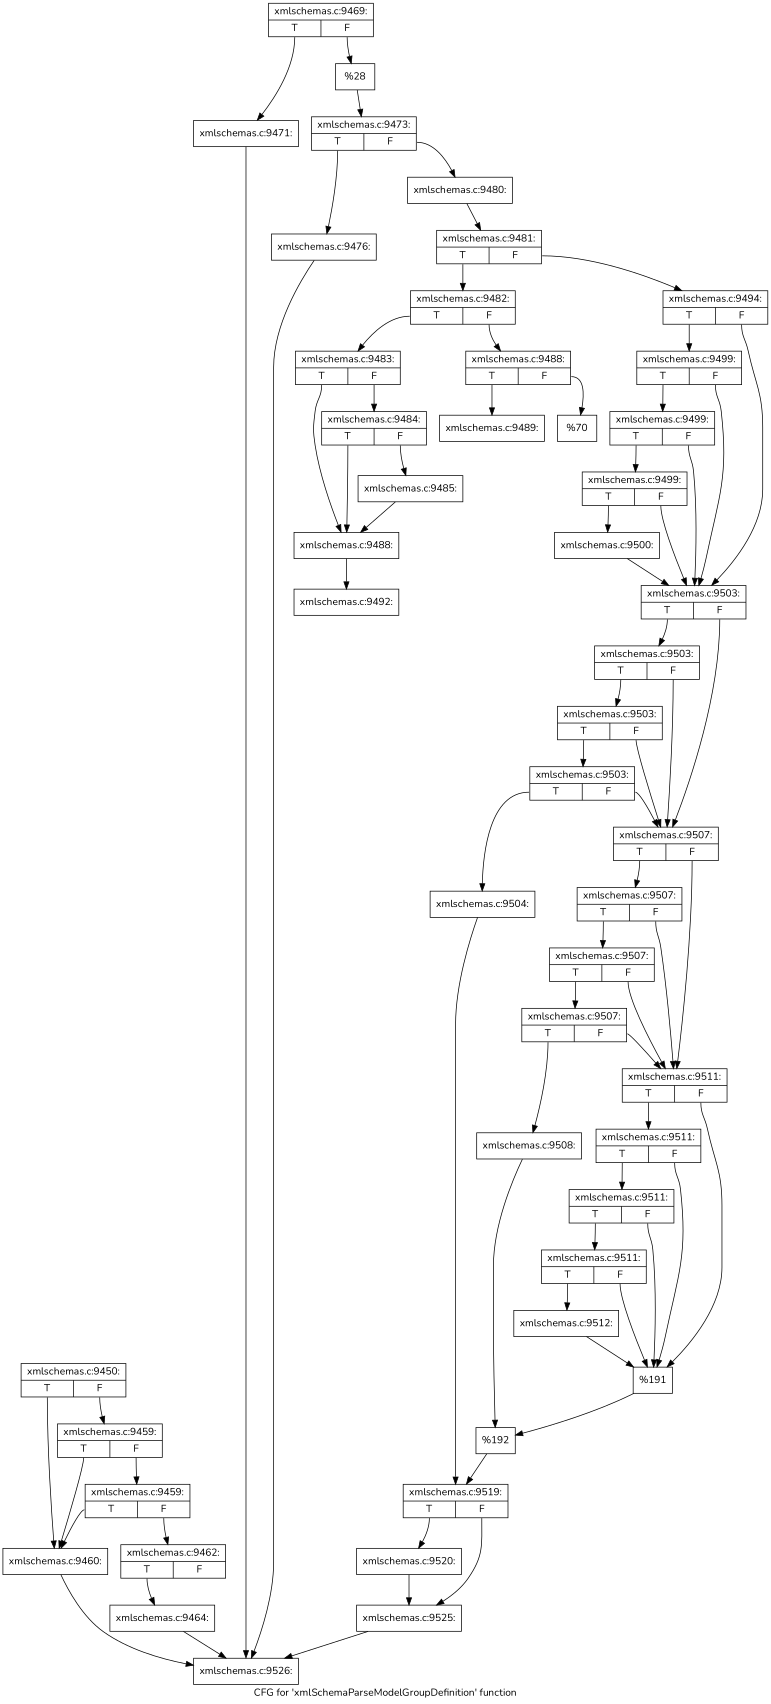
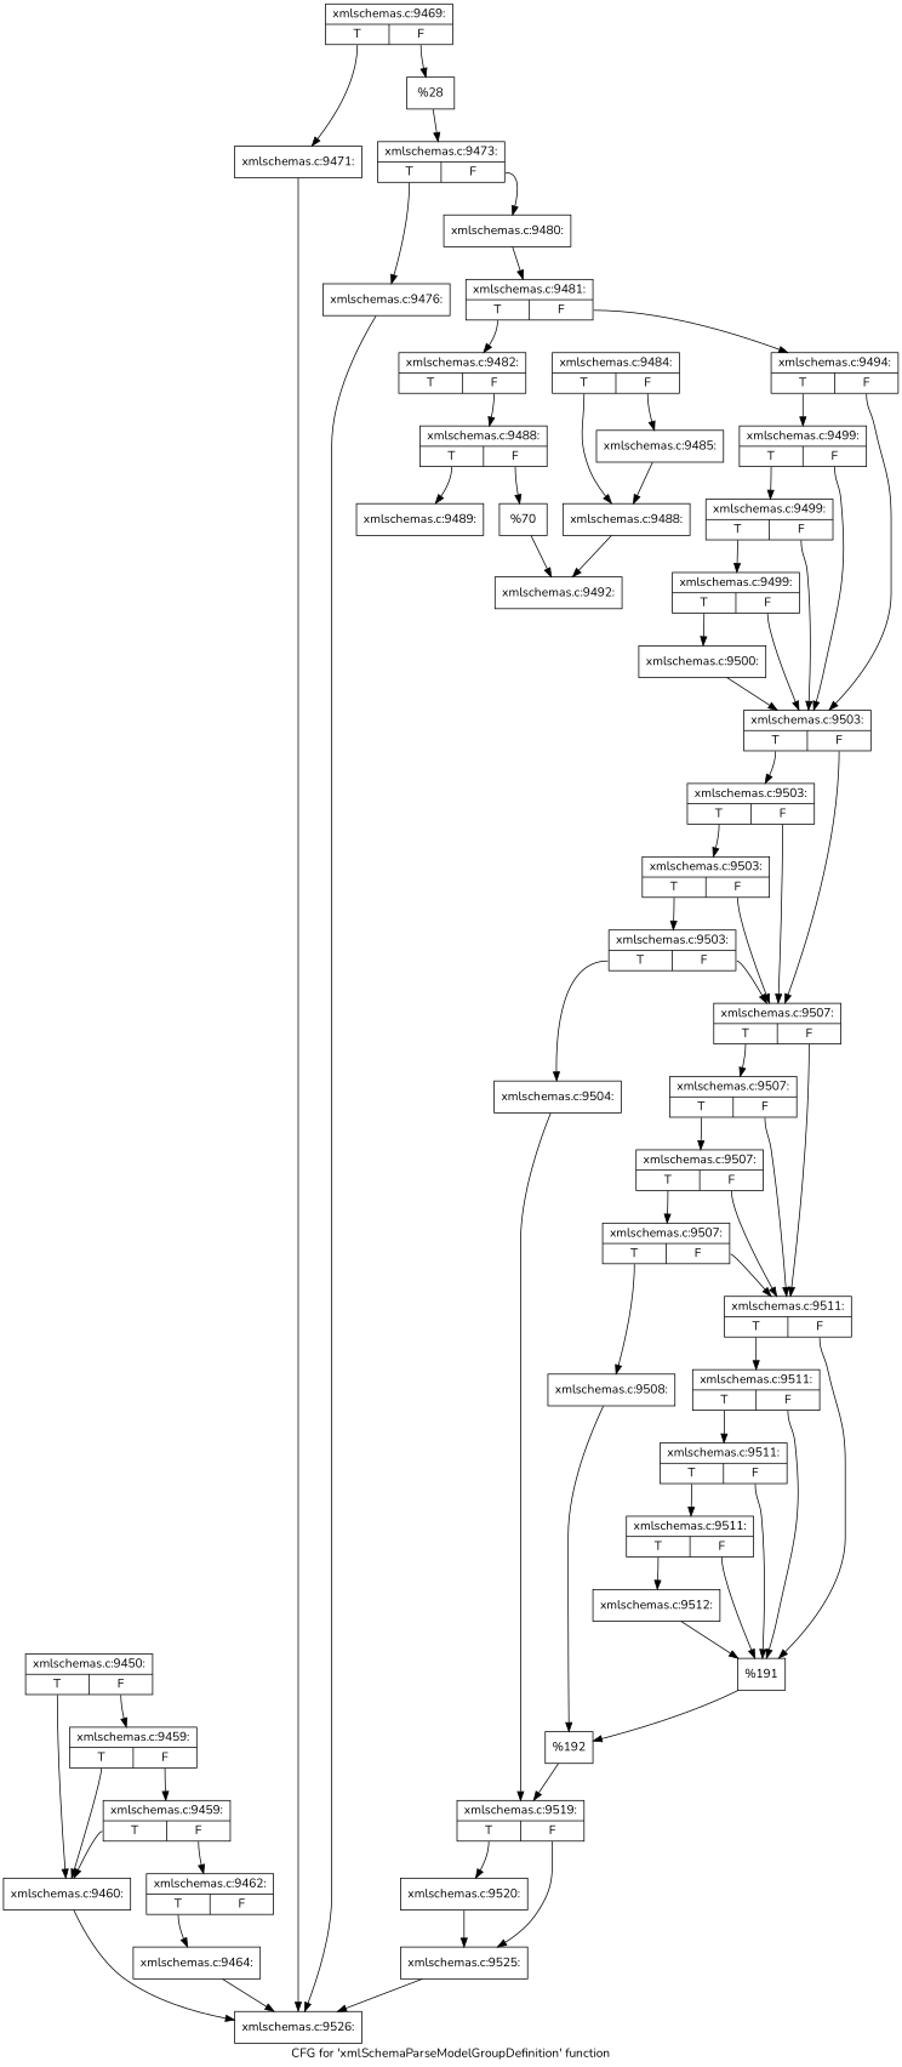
  digraph {
    fontname=Nunito
    label="CFG for 'xmlSchemaParseModelGroupDefinition' function"
    node [fontname=Nunito shape=record]
    edge [fontname=Nunito tailport=s0]
    n1 [label="{xmlschemas.c:9450:|{<s0>T|<s1>F}}"]
    n2 [label="{xmlschemas.c:9460:}"]
    n3 [label="{xmlschemas.c:9459:|{<s0>T|<s1>F}}"]
    n4 [label="{xmlschemas.c:9526:}"]
    n5 [label="{xmlschemas.c:9459:|{<s0>T|<s1>F}}"]
    n6 [label="{xmlschemas.c:9462:|{<s0>T|<s1>F}}"]
    n7 [label="{xmlschemas.c:9464:}"]
    n8 [label="{xmlschemas.c:9469:|{<s0>T|<s1>F}}"]
    n9 [label="{xmlschemas.c:9471:}"]
    n10 [label="{%28}"]
    n11 [label="{xmlschemas.c:9473:|{<s0>T|<s1>F}}"]
    n12 [label="{xmlschemas.c:9476:}"]
    n13 [label="{xmlschemas.c:9480:}"]
    n14 [label="{xmlschemas.c:9481:|{<s0>T|<s1>F}}"]
    n15 [label="{xmlschemas.c:9482:|{<s0>T|<s1>F}}"]
    n16 [label="{xmlschemas.c:9494:|{<s0>T|<s1>F}}"]
-   n17 [label="{xmlschemas.c:9483:|{<s0>T|<s1>F}}"]
    n18 [label="{xmlschemas.c:9488:|{<s0>T|<s1>F}}"]
    n19 [label="{xmlschemas.c:9499:|{<s0>T|<s1>F}}"]
    n20 [label="{xmlschemas.c:9503:|{<s0>T|<s1>F}}"]
    n21 [label="{xmlschemas.c:9488:}"]
    n22 [label="{xmlschemas.c:9484:|{<s0>T|<s1>F}}"]
    n23 [label="{xmlschemas.c:9489:}"]
    n24 [label="{%70}"]
    n25 [label="{xmlschemas.c:9499:|{<s0>T|<s1>F}}"]
    n26 [label="{xmlschemas.c:9503:|{<s0>T|<s1>F}}"]
    n27 [label="{xmlschemas.c:9507:|{<s0>T|<s1>F}}"]
    n28 [label="{xmlschemas.c:9492:}"]
    n29 [label="{xmlschemas.c:9485:}"]
    n30 [label="{xmlschemas.c:9499:|{<s0>T|<s1>F}}"]
    n31 [label="{xmlschemas.c:9503:|{<s0>T|<s1>F}}"]
    n32 [label="{xmlschemas.c:9507:|{<s0>T|<s1>F}}"]
    n33 [label="{xmlschemas.c:9511:|{<s0>T|<s1>F}}"]
    n34 [label="{xmlschemas.c:9500:}"]
    n35 [label="{xmlschemas.c:9503:|{<s0>T|<s1>F}}"]
    n36 [label="{xmlschemas.c:9507:|{<s0>T|<s1>F}}"]
    n37 [label="{xmlschemas.c:9511:|{<s0>T|<s1>F}}"]
    n38 [label="{%191}"]
    n39 [label="{xmlschemas.c:9504:}"]
    n40 [label="{xmlschemas.c:9519:|{<s0>T|<s1>F}}"]
    n41 [label="{xmlschemas.c:9520:}"]
    n42 [label="{xmlschemas.c:9525:}"]
    n43 [label="{xmlschemas.c:9507:|{<s0>T|<s1>F}}"]
    n44 [label="{xmlschemas.c:9511:|{<s0>T|<s1>F}}"]
    n45 [label="{%192}"]
    n46 [label="{xmlschemas.c:9508:}"]
    n47 [label="{xmlschemas.c:9511:|{<s0>T|<s1>F}}"]
    n48 [label="{xmlschemas.c:9512:}"]
    n1 -> n2
    n1 -> n3 [tailport=s1]
    n2 -> n4
    n3 -> n2
    n3 -> n5 [tailport=s1]
    n5 -> n2
    n5 -> n6 [tailport=s1]
    n6 -> n7
    n7 -> n4
    n8 -> n9
    n8 -> n10 [tailport=s1]
    n9 -> n4
    n10 -> n11
    n11 -> n12
    n11 -> n13 [tailport=s1]
    n12 -> n4
    n13 -> n14
    n14 -> n15
    n14 -> n16 [tailport=s1]
-   n15 -> n17
    n15 -> n18 [tailport=s1]
    n16 -> n19
    n16 -> n20 [tailport=s1]
-   n17 -> n21
-   n17 -> n22 [tailport=s1]
    n18 -> n23
    n18 -> n24 [tailport=s1]
    n19 -> n20 [tailport=s1]
    n19 -> n25
    n20 -> n26
    n20 -> n27 [tailport=s1]
    n21 -> n28
    n22 -> n21
    n22 -> n29 [tailport=s1]
+   n24 -> n28
    n25 -> n20 [tailport=s1]
    n25 -> n30
    n26 -> n27 [tailport=s1]
    n26 -> n31
    n27 -> n32
    n27 -> n33 [tailport=s1]
    n29 -> n21
    n30 -> n20 [tailport=s1]
    n30 -> n34
    n31 -> n27 [tailport=s1]
    n31 -> n35
    n32 -> n33 [tailport=s1]
    n32 -> n36
    n33 -> n37
    n33 -> n38 [tailport=s1]
    n34 -> n20
    n35 -> n27 [tailport=s1]
    n35 -> n39
    n36 -> n33 [tailport=s1]
    n36 -> n43
    n37 -> n38 [tailport=s1]
    n37 -> n44
    n38 -> n45
    n39 -> n40
    n40 -> n41
    n40 -> n42 [tailport=s1]
    n41 -> n42
    n42 -> n4
    n43 -> n33 [tailport=s1]
    n43 -> n46
    n44 -> n38 [tailport=s1]
    n44 -> n47
    n45 -> n40
    n46 -> n45
    n47 -> n38 [tailport=s1]
    n47 -> n48
    n48 -> n38
  }
